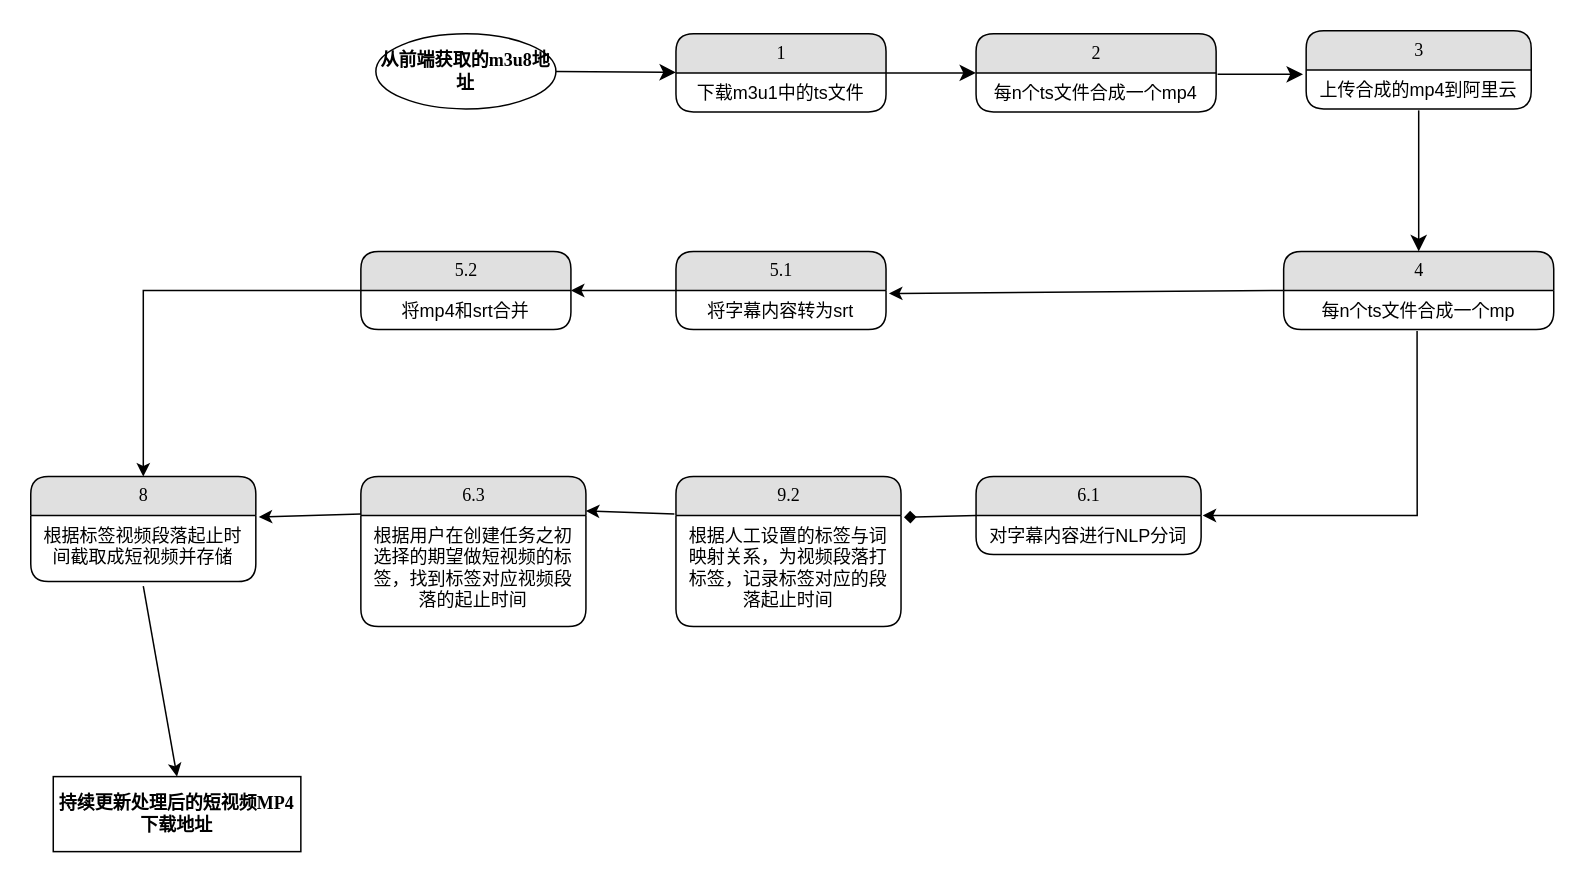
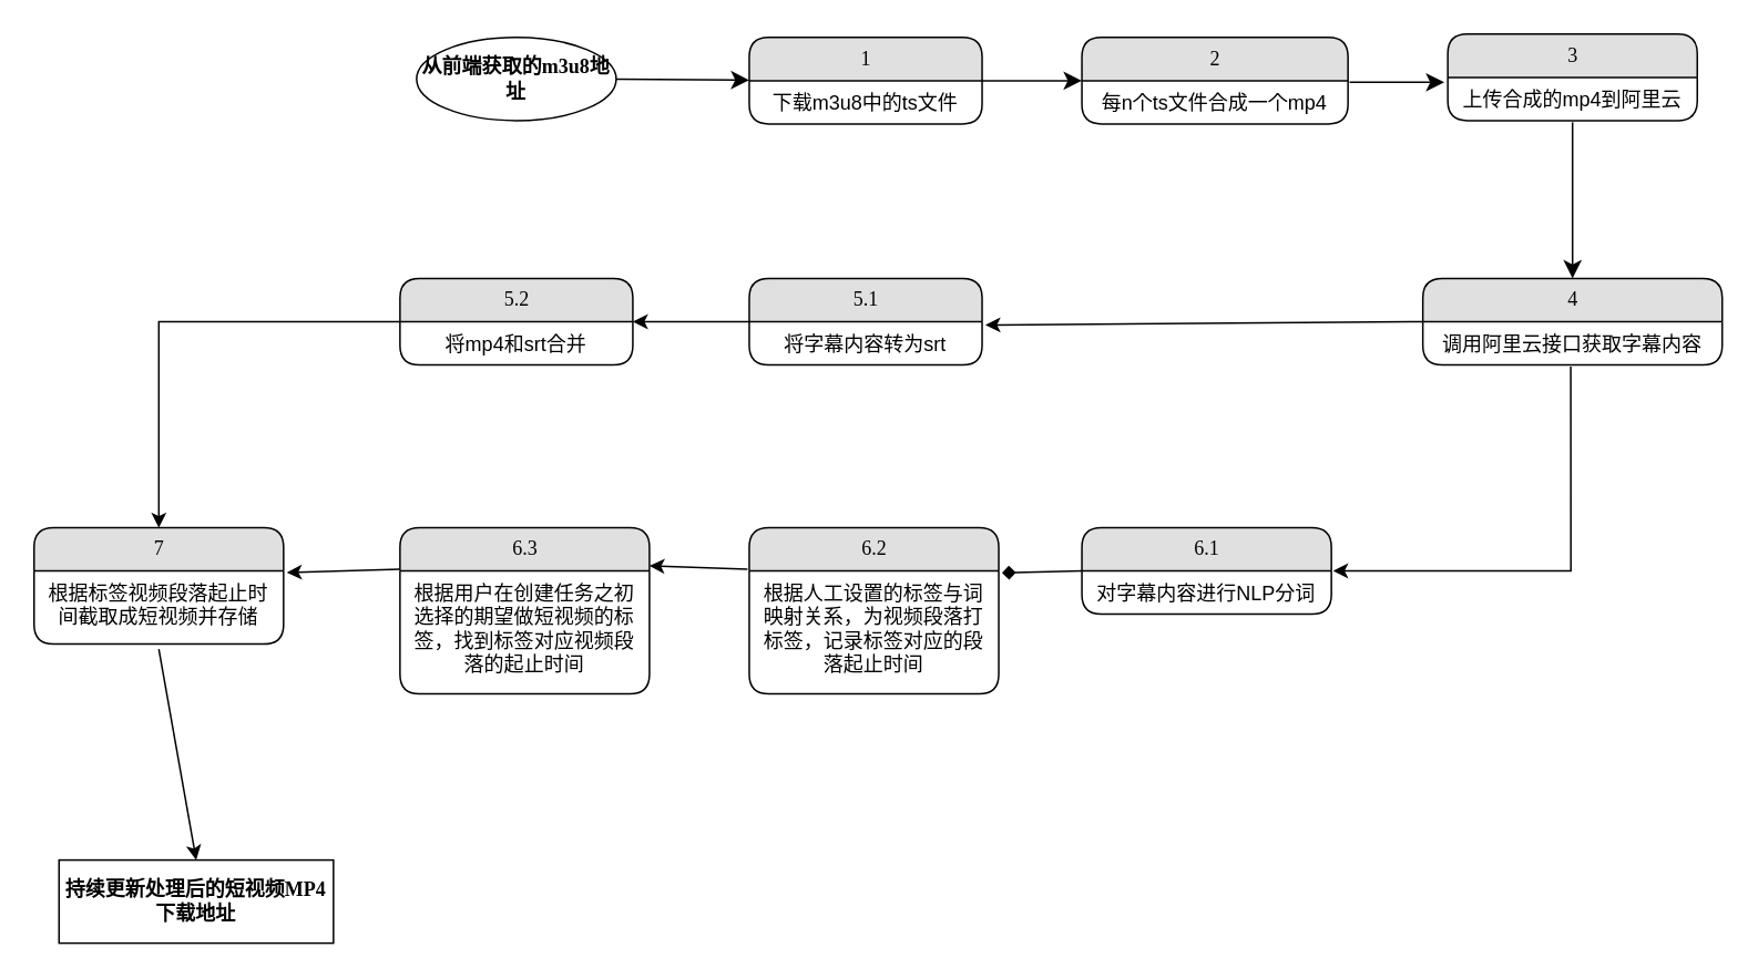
  <mxCell id="0" />
  <mxCell id="1" parent="0" />
  <mxCell id="2" value="持续更新处理后的短视频MP4下载地址" style="whiteSpace=wrap;html=1;rounded=0;shadow=0;comic=0;labelBackgroundColor=none;strokeWidth=1;fontFamily=Verdana;fontSize=12;align=center;fontStyle=1" parent="1" vertex="1"><mxGeometry x="35" y="517" width="165" height="50" as="geometry" /></mxCell>
  <mxCell id="3" style="edgeStyle=none;html=1;labelBackgroundColor=none;startFill=0;startSize=8;endFill=1;endSize=8;fontFamily=Verdana;fontSize=12;" parent="1" source="4" target="6" edge="1"><mxGeometry relative="1" as="geometry" /></mxCell>
  <mxCell id="4" value="从前端获取的m3u8地址" style="ellipse;whiteSpace=wrap;html=1;shadow=0;comic=0;labelBackgroundColor=none;strokeWidth=1;fontFamily=Verdana;fontSize=12;align=center;fontStyle=1;" parent="1" vertex="1"><mxGeometry x="250" y="22" width="120" height="50" as="geometry" /></mxCell>
  <mxCell id="5" style="edgeStyle=none;html=1;labelBackgroundColor=none;startFill=0;startSize=8;endFill=1;endSize=8;fontFamily=Verdana;fontSize=12;" parent="1" source="6" target="9" edge="1"><mxGeometry relative="1" as="geometry" /></mxCell>
  <mxCell id="6" value="1" style="swimlane;html=1;fontStyle=0;childLayout=stackLayout;horizontal=1;startSize=26;fillColor=#e0e0e0;horizontalStack=0;resizeParent=1;resizeLast=0;collapsible=1;marginBottom=0;swimlaneFillColor=#ffffff;align=center;rounded=1;shadow=0;comic=0;labelBackgroundColor=none;strokeWidth=1;fontFamily=Verdana;fontSize=12" parent="1" vertex="1"><mxGeometry x="450" y="22" width="140" height="52" as="geometry" /></mxCell>
- <mxCell id="7" value="下载m3u1中的ts文件" style="text;html=1;strokeColor=none;fillColor=none;spacingLeft=4;spacingRight=4;whiteSpace=wrap;overflow=hidden;rotatable=0;points=[[0,0.5],[1,0.5]];portConstraint=eastwest;align=center;" parent="6" vertex="1"><mxGeometry y="26" width="140" height="26" as="geometry" /></mxCell>
+ <mxCell id="7" value="下载m3u8中的ts文件" style="text;html=1;strokeColor=none;fillColor=none;spacingLeft=4;spacingRight=4;whiteSpace=wrap;overflow=hidden;rotatable=0;points=[[0,0.5],[1,0.5]];portConstraint=eastwest;align=center;" parent="6" vertex="1"><mxGeometry y="26" width="140" height="26" as="geometry" /></mxCell>
  <mxCell id="8" style="edgeStyle=none;html=1;labelBackgroundColor=none;startFill=0;startSize=8;endFill=1;endSize=8;fontFamily=Verdana;fontSize=12;exitX=1.006;exitY=0.038;exitDx=0;exitDy=0;exitPerimeter=0;entryX=-0.014;entryY=0.115;entryDx=0;entryDy=0;entryPerimeter=0;" parent="1" source="10" target="12" edge="1"><mxGeometry relative="1" as="geometry"><mxPoint x="790" y="146.93" as="targetPoint" /></mxGeometry></mxCell>
  <mxCell id="9" value="2" style="swimlane;html=1;fontStyle=0;childLayout=stackLayout;horizontal=1;startSize=26;fillColor=#e0e0e0;horizontalStack=0;resizeParent=1;resizeLast=0;collapsible=1;marginBottom=0;swimlaneFillColor=#ffffff;align=center;rounded=1;shadow=0;comic=0;labelBackgroundColor=none;strokeWidth=1;fontFamily=Verdana;fontSize=12" parent="1" vertex="1"><mxGeometry x="650" y="22" width="160" height="52" as="geometry" /></mxCell>
  <mxCell id="10" value="每n个ts文件合成一个mp4" style="text;html=1;strokeColor=none;fillColor=none;spacingLeft=4;spacingRight=4;whiteSpace=wrap;overflow=hidden;rotatable=0;points=[[0,0.5],[1,0.5]];portConstraint=eastwest;align=center;" parent="9" vertex="1"><mxGeometry y="26" width="160" height="26" as="geometry" /></mxCell>
  <mxCell id="11" value="3" style="swimlane;html=1;fontStyle=0;childLayout=stackLayout;horizontal=1;startSize=26;fillColor=#e0e0e0;horizontalStack=0;resizeParent=1;resizeLast=0;collapsible=1;marginBottom=0;swimlaneFillColor=#ffffff;align=center;rounded=1;shadow=0;comic=0;labelBackgroundColor=none;strokeWidth=1;fontFamily=Verdana;fontSize=12" parent="1" vertex="1"><mxGeometry x="870" y="20" width="150" height="52" as="geometry" /></mxCell>
  <mxCell id="12" value="上传合成的mp4到阿里云" style="text;html=1;strokeColor=none;fillColor=none;spacingLeft=4;spacingRight=4;whiteSpace=wrap;overflow=hidden;rotatable=0;points=[[0,0.5],[1,0.5]];portConstraint=eastwest;align=center;" parent="11" vertex="1"><mxGeometry y="26" width="150" height="26" as="geometry" /></mxCell>
  <mxCell id="13" value="4" style="swimlane;html=1;fontStyle=0;childLayout=stackLayout;horizontal=1;startSize=26;fillColor=#e0e0e0;horizontalStack=0;resizeParent=1;resizeLast=0;collapsible=1;marginBottom=0;swimlaneFillColor=#ffffff;align=center;rounded=1;shadow=0;comic=0;labelBackgroundColor=none;strokeWidth=1;fontFamily=Verdana;fontSize=12" parent="1" vertex="1"><mxGeometry x="855" y="167" width="180" height="52" as="geometry" /></mxCell>
- <mxCell id="14" value="每n个ts文件合成一个mp" style="text;html=1;strokeColor=none;fillColor=none;spacingLeft=4;spacingRight=4;whiteSpace=wrap;overflow=hidden;rotatable=0;points=[[0,0.5],[1,0.5]];portConstraint=eastwest;align=center;" parent="13" vertex="1"><mxGeometry y="26" width="180" height="26" as="geometry" /></mxCell>
+ <mxCell id="14" value="调用阿里云接口获取字幕内容" style="text;html=1;strokeColor=none;fillColor=none;spacingLeft=4;spacingRight=4;whiteSpace=wrap;overflow=hidden;rotatable=0;points=[[0,0.5],[1,0.5]];portConstraint=eastwest;align=center;" parent="13" vertex="1"><mxGeometry y="26" width="180" height="26" as="geometry" /></mxCell>
  <mxCell id="15" value="5.1" style="swimlane;html=1;fontStyle=0;childLayout=stackLayout;horizontal=1;startSize=26;fillColor=#e0e0e0;horizontalStack=0;resizeParent=1;resizeLast=0;collapsible=1;marginBottom=0;swimlaneFillColor=#ffffff;align=center;rounded=1;shadow=0;comic=0;labelBackgroundColor=none;strokeWidth=1;fontFamily=Verdana;fontSize=12" parent="1" vertex="1"><mxGeometry x="450" y="167" width="140" height="52" as="geometry" /></mxCell>
  <mxCell id="16" value="将字幕内容转为srt" style="text;html=1;strokeColor=none;fillColor=none;spacingLeft=4;spacingRight=4;whiteSpace=wrap;overflow=hidden;rotatable=0;points=[[0,0.5],[1,0.5]];portConstraint=eastwest;align=center;" parent="15" vertex="1"><mxGeometry y="26" width="140" height="26" as="geometry" /></mxCell>
  <mxCell id="17" style="edgeStyle=none;html=1;labelBackgroundColor=none;startFill=0;startSize=8;endFill=1;endSize=8;fontFamily=Verdana;fontSize=12;exitX=0.5;exitY=1.038;exitDx=0;exitDy=0;exitPerimeter=0;entryX=0.5;entryY=0;entryDx=0;entryDy=0;" edge="1" parent="1" source="12" target="13"><mxGeometry relative="1" as="geometry"><mxPoint x="995" y="117" as="targetPoint" /><mxPoint x="925" y="116.998" as="sourcePoint" /></mxGeometry></mxCell>
  <mxCell id="18" value="" style="endArrow=classic;html=1;rounded=0;entryX=1.014;entryY=0.077;entryDx=0;entryDy=0;entryPerimeter=0;exitX=0;exitY=0.5;exitDx=0;exitDy=0;" edge="1" parent="1" source="13" target="16"><mxGeometry width="50" height="50" relative="1" as="geometry"><mxPoint x="820" y="267" as="sourcePoint" /><mxPoint x="870" y="217" as="targetPoint" /></mxGeometry></mxCell>
  <mxCell id="19" value="5.2" style="swimlane;html=1;fontStyle=0;childLayout=stackLayout;horizontal=1;startSize=26;fillColor=#e0e0e0;horizontalStack=0;resizeParent=1;resizeLast=0;collapsible=1;marginBottom=0;swimlaneFillColor=#ffffff;align=center;rounded=1;shadow=0;comic=0;labelBackgroundColor=none;strokeWidth=1;fontFamily=Verdana;fontSize=12" vertex="1" parent="1"><mxGeometry x="240" y="167" width="140" height="52" as="geometry" /></mxCell>
  <mxCell id="20" value="将mp4和srt合并" style="text;html=1;strokeColor=none;fillColor=none;spacingLeft=4;spacingRight=4;whiteSpace=wrap;overflow=hidden;rotatable=0;points=[[0,0.5],[1,0.5]];portConstraint=eastwest;align=center;" vertex="1" parent="19"><mxGeometry y="26" width="140" height="26" as="geometry" /></mxCell>
  <mxCell id="21" value="" style="endArrow=classic;html=1;rounded=0;entryX=1;entryY=0.5;entryDx=0;entryDy=0;exitX=0;exitY=0.5;exitDx=0;exitDy=0;" edge="1" parent="1" source="15" target="19"><mxGeometry width="50" height="50" relative="1" as="geometry"><mxPoint x="650" y="192" as="sourcePoint" /><mxPoint x="591.96" y="194.002" as="targetPoint" /></mxGeometry></mxCell>
  <mxCell id="22" value="" style="endArrow=classic;html=1;rounded=0;exitX=0.494;exitY=1.038;exitDx=0;exitDy=0;exitPerimeter=0;entryX=1.007;entryY=0;entryDx=0;entryDy=0;entryPerimeter=0;" edge="1" parent="1" source="14" target="24"><mxGeometry width="50" height="50" relative="1" as="geometry"><mxPoint x="950" y="327" as="sourcePoint" /><mxPoint x="790" y="347" as="targetPoint" /><Array as="points"><mxPoint x="944" y="343" /></Array></mxGeometry></mxCell>
  <mxCell id="23" value="6.1" style="swimlane;html=1;fontStyle=0;childLayout=stackLayout;horizontal=1;startSize=26;fillColor=#e0e0e0;horizontalStack=0;resizeParent=1;resizeLast=0;collapsible=1;marginBottom=0;swimlaneFillColor=#ffffff;align=center;rounded=1;shadow=0;comic=0;labelBackgroundColor=none;strokeWidth=1;fontFamily=Verdana;fontSize=12" vertex="1" parent="1"><mxGeometry x="650" y="317" width="150" height="52" as="geometry" /></mxCell>
  <mxCell id="24" value="对字幕内容进行NLP分词" style="text;html=1;strokeColor=none;fillColor=none;spacingLeft=4;spacingRight=4;whiteSpace=wrap;overflow=hidden;rotatable=0;points=[[0,0.5],[1,0.5]];portConstraint=eastwest;align=center;" vertex="1" parent="23"><mxGeometry y="26" width="150" height="26" as="geometry" /></mxCell>
- <mxCell id="25" value="9.2" style="swimlane;html=1;fontStyle=0;childLayout=stackLayout;horizontal=1;startSize=26;fillColor=#e0e0e0;horizontalStack=0;resizeParent=1;resizeLast=0;collapsible=1;marginBottom=0;swimlaneFillColor=#ffffff;align=center;rounded=1;shadow=0;comic=0;labelBackgroundColor=none;strokeWidth=1;fontFamily=Verdana;fontSize=12" vertex="1" parent="1"><mxGeometry x="450" y="317" width="150" height="100" as="geometry" /></mxCell>
+ <mxCell id="25" value="6.2" style="swimlane;html=1;fontStyle=0;childLayout=stackLayout;horizontal=1;startSize=26;fillColor=#e0e0e0;horizontalStack=0;resizeParent=1;resizeLast=0;collapsible=1;marginBottom=0;swimlaneFillColor=#ffffff;align=center;rounded=1;shadow=0;comic=0;labelBackgroundColor=none;strokeWidth=1;fontFamily=Verdana;fontSize=12" vertex="1" parent="1"><mxGeometry x="450" y="317" width="150" height="100" as="geometry" /></mxCell>
  <mxCell id="26" value="根据人工设置的标签与词映射关系，为视频段落打标签，记录标签对应的段落起止时间" style="text;html=1;strokeColor=none;fillColor=none;spacingLeft=4;spacingRight=4;whiteSpace=wrap;overflow=hidden;rotatable=0;points=[[0,0.5],[1,0.5]];portConstraint=eastwest;align=center;" vertex="1" parent="25"><mxGeometry y="26" width="150" height="74" as="geometry" /></mxCell>
  <mxCell id="27" value="" style="endArrow=diamond;html=1;rounded=0;entryX=1.013;entryY=0.016;entryDx=0;entryDy=0;entryPerimeter=0;exitX=0;exitY=0.5;exitDx=0;exitDy=0;" edge="1" parent="1" source="23" target="26"><mxGeometry width="50" height="50" relative="1" as="geometry"><mxPoint x="640" y="344" as="sourcePoint" /><mxPoint x="790" y="337" as="targetPoint" /></mxGeometry></mxCell>
  <mxCell id="28" value="6.3" style="swimlane;html=1;fontStyle=0;childLayout=stackLayout;horizontal=1;startSize=26;fillColor=#e0e0e0;horizontalStack=0;resizeParent=1;resizeLast=0;collapsible=1;marginBottom=0;swimlaneFillColor=#ffffff;align=center;rounded=1;shadow=0;comic=0;labelBackgroundColor=none;strokeWidth=1;fontFamily=Verdana;fontSize=12" vertex="1" parent="1"><mxGeometry x="240" y="317" width="150" height="100" as="geometry" /></mxCell>
  <mxCell id="29" value="根据用户在创建任务之初选择的期望做短视频的标签，找到标签对应视频段落的起止时间" style="text;html=1;strokeColor=none;fillColor=none;spacingLeft=4;spacingRight=4;whiteSpace=wrap;overflow=hidden;rotatable=0;points=[[0,0.5],[1,0.5]];portConstraint=eastwest;align=center;" vertex="1" parent="28"><mxGeometry y="26" width="150" height="74" as="geometry" /></mxCell>
  <mxCell id="30" value="" style="endArrow=classic;html=1;rounded=0;entryX=1;entryY=-0.041;entryDx=0;entryDy=0;entryPerimeter=0;exitX=-0.007;exitY=-0.014;exitDx=0;exitDy=0;exitPerimeter=0;" edge="1" parent="1" source="26" target="29"><mxGeometry width="50" height="50" relative="1" as="geometry"><mxPoint x="400" y="417" as="sourcePoint" /><mxPoint x="450" y="367" as="targetPoint" /></mxGeometry></mxCell>
- <mxCell id="31" value="8" style="swimlane;html=1;fontStyle=0;childLayout=stackLayout;horizontal=1;startSize=26;fillColor=#e0e0e0;horizontalStack=0;resizeParent=1;resizeLast=0;collapsible=1;marginBottom=0;swimlaneFillColor=#ffffff;align=center;rounded=1;shadow=0;comic=0;labelBackgroundColor=none;strokeWidth=1;fontFamily=Verdana;fontSize=12" vertex="1" parent="1"><mxGeometry x="20" y="317" width="150" height="70" as="geometry" /></mxCell>
+ <mxCell id="31" value="7" style="swimlane;html=1;fontStyle=0;childLayout=stackLayout;horizontal=1;startSize=26;fillColor=#e0e0e0;horizontalStack=0;resizeParent=1;resizeLast=0;collapsible=1;marginBottom=0;swimlaneFillColor=#ffffff;align=center;rounded=1;shadow=0;comic=0;labelBackgroundColor=none;strokeWidth=1;fontFamily=Verdana;fontSize=12" vertex="1" parent="1"><mxGeometry x="20" y="317" width="150" height="70" as="geometry" /></mxCell>
  <mxCell id="32" value="根据标签视频段落起止时间截取成短视频并存储" style="text;html=1;strokeColor=none;fillColor=none;spacingLeft=4;spacingRight=4;whiteSpace=wrap;overflow=hidden;rotatable=0;points=[[0,0.5],[1,0.5]];portConstraint=eastwest;align=center;" vertex="1" parent="31"><mxGeometry y="26" width="150" height="44" as="geometry" /></mxCell>
  <mxCell id="33" value="" style="endArrow=classic;html=1;rounded=0;exitX=0;exitY=0.5;exitDx=0;exitDy=0;entryX=0.5;entryY=0;entryDx=0;entryDy=0;" edge="1" parent="1" source="19" target="31"><mxGeometry width="50" height="50" relative="1" as="geometry"><mxPoint x="280" y="257" as="sourcePoint" /><mxPoint x="330" y="207" as="targetPoint" /><Array as="points"><mxPoint x="95" y="193" /></Array></mxGeometry></mxCell>
  <mxCell id="34" value="" style="endArrow=classic;html=1;rounded=0;entryX=1.013;entryY=0.023;entryDx=0;entryDy=0;entryPerimeter=0;exitX=0;exitY=0.25;exitDx=0;exitDy=0;" edge="1" parent="1" source="28" target="32"><mxGeometry width="50" height="50" relative="1" as="geometry"><mxPoint x="210" y="457" as="sourcePoint" /><mxPoint x="260" y="407" as="targetPoint" /></mxGeometry></mxCell>
  <mxCell id="35" value="" style="endArrow=classic;html=1;rounded=0;exitX=0.5;exitY=1.068;exitDx=0;exitDy=0;exitPerimeter=0;entryX=0.5;entryY=0;entryDx=0;entryDy=0;" edge="1" parent="1" source="32" target="2"><mxGeometry width="50" height="50" relative="1" as="geometry"><mxPoint x="115" y="407" as="sourcePoint" /><mxPoint x="35" y="507" as="targetPoint" /></mxGeometry></mxCell>
